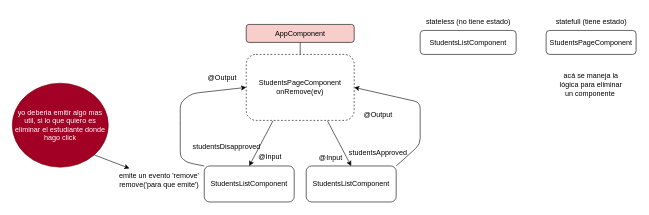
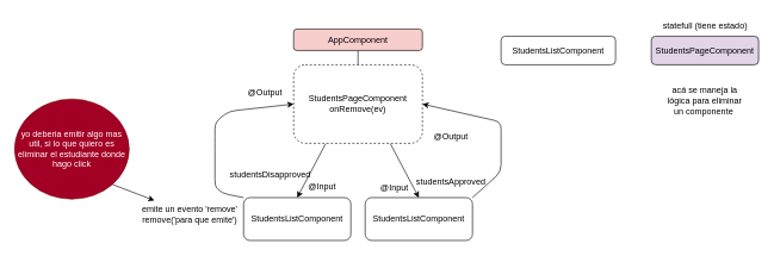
  <mxCell id="0" />
  <mxCell id="1" parent="0" />
  <mxCell id="2" style="edgeStyle=none;html=1;exitX=0.75;exitY=1;exitDx=0;exitDy=0;entryX=0.5;entryY=0;entryDx=0;entryDy=0;" parent="1" source="4" target="6" edge="1"><mxGeometry relative="1" as="geometry" /></mxCell>
  <mxCell id="3" style="edgeStyle=none;html=1;exitX=0.25;exitY=1;exitDx=0;exitDy=0;entryX=0.5;entryY=0;entryDx=0;entryDy=0;" parent="1" source="4" target="12" edge="1"><mxGeometry relative="1" as="geometry" /></mxCell>
  <mxCell id="4" value="StudentsPageComponent&lt;br&gt;onRemove(ev)" style="rounded=1;whiteSpace=wrap;html=1;dashed=1;" parent="1" vertex="1"><mxGeometry x="410" y="90" width="180" height="110" as="geometry" /></mxCell>
  <mxCell id="5" style="edgeStyle=none;html=1;exitX=1;exitY=0;exitDx=0;exitDy=0;entryX=1;entryY=0.5;entryDx=0;entryDy=0;" edge="1" parent="1" source="6" target="4"><mxGeometry relative="1" as="geometry"><Array as="points"><mxPoint x="700" y="240" /><mxPoint x="700" y="170" /></Array></mxGeometry></mxCell>
  <mxCell id="6" value="StudentsListComponent" style="rounded=1;whiteSpace=wrap;html=1;" parent="1" vertex="1"><mxGeometry x="510" y="276" width="150" height="60" as="geometry" /></mxCell>
  <mxCell id="7" style="edgeStyle=none;html=1;exitX=0.5;exitY=1;exitDx=0;exitDy=0;entryX=0.5;entryY=0;entryDx=0;entryDy=0;endArrow=none;" parent="1" source="8" target="4" edge="1"><mxGeometry relative="1" as="geometry" /></mxCell>
  <mxCell id="8" value="AppComponent" style="rounded=1;whiteSpace=wrap;html=1;fillColor=#f8cecc;" parent="1" vertex="1"><mxGeometry x="410" y="40" width="180" height="30" as="geometry" /></mxCell>
  <mxCell id="9" value="studentsApproved" style="text;html=1;strokeColor=none;fillColor=none;align=center;verticalAlign=middle;whiteSpace=wrap;rounded=0;" parent="1" vertex="1"><mxGeometry x="575" y="240" width="110" height="30" as="geometry" /></mxCell>
  <mxCell id="10" value="studentsDisapproved" style="text;html=1;strokeColor=none;fillColor=none;align=center;verticalAlign=middle;whiteSpace=wrap;rounded=0;" parent="1" vertex="1"><mxGeometry x="320" y="230" width="115" height="30" as="geometry" /></mxCell>
  <mxCell id="11" style="edgeStyle=none;html=1;exitX=0;exitY=0;exitDx=0;exitDy=0;entryX=0;entryY=0.5;entryDx=0;entryDy=0;" edge="1" parent="1" source="12" target="4"><mxGeometry relative="1" as="geometry"><Array as="points"><mxPoint y="270" x="310" /><mxPoint x="300" y="260" /><mxPoint x="300" y="200" /><mxPoint x="300" y="170" /><mxPoint x="320" y="155" /></Array></mxGeometry></mxCell>
  <mxCell id="12" value="StudentsListComponent" style="rounded=1;whiteSpace=wrap;html=1;" parent="1" vertex="1"><mxGeometry x="340" y="276" width="150" height="60" as="geometry" /></mxCell>
- <mxCell id="13" value="StudentsPageComponent" style="rounded=1;whiteSpace=wrap;html=1;" parent="1" vertex="1"><mxGeometry x="910" y="50" width="150" height="40" as="geometry" /></mxCell>
+ <mxCell id="13" value="StudentsPageComponent" style="rounded=1;whiteSpace=wrap;html=1;fillColor=#e1d5e7;" parent="1" vertex="1"><mxGeometry x="910" y="50" width="150" height="40" as="geometry" /></mxCell>
  <mxCell id="14" value="statefull (tiene estado)" style="text;html=1;align=center;verticalAlign=middle;resizable=0;points=[];autosize=1;strokeColor=none;fillColor=none;" parent="1" vertex="1"><mxGeometry x="915" width="140" height="30" as="geometry" y="20" /></mxCell>
  <mxCell id="15" value="StudentsListComponent" style="rounded=1;whiteSpace=wrap;html=1;" parent="1" vertex="1"><mxGeometry x="700" y="50" width="160" height="40" as="geometry" /></mxCell>
- <mxCell id="16" value="stateless (no tiene estado)" style="text;html=1;align=center;verticalAlign=middle;resizable=0;points=[];autosize=1;strokeColor=none;fillColor=none;" parent="1" vertex="1"><mxGeometry x="700" width="160" height="30" as="geometry" y="20" /></mxCell>
  <mxCell id="17" value="&lt;span style=&quot;&quot;&gt;acá se maneja la lógica para eliminar un componente&amp;nbsp;&lt;/span&gt;" style="whiteSpace=wrap;html=1;fillColor=default;strokeColor=none;" parent="1" vertex="1"><mxGeometry x="925" y="110" width="120" height="60" as="geometry" /></mxCell>
  <mxCell id="18" value="@Input" style="text;html=1;strokeColor=none;fillColor=none;align=center;verticalAlign=middle;whiteSpace=wrap;rounded=0;" vertex="1" parent="1"><mxGeometry x="521" y="253" width="60" height="18" as="geometry" /></mxCell>
  <mxCell id="19" value="@Input" style="text;html=1;strokeColor=none;fillColor=none;align=center;verticalAlign=middle;whiteSpace=wrap;rounded=0;" vertex="1" parent="1"><mxGeometry x="420" y="252" width="60" height="18" as="geometry" /></mxCell>
  <mxCell id="20" value="@Output" style="text;html=1;strokeColor=none;fillColor=none;align=center;verticalAlign=middle;whiteSpace=wrap;rounded=0;" vertex="1" parent="1"><mxGeometry x="340" y="120" width="60" height="18" as="geometry" /></mxCell>
  <mxCell id="21" value="@Output" style="text;html=1;strokeColor=none;fillColor=none;align=center;verticalAlign=middle;whiteSpace=wrap;rounded=0;" vertex="1" parent="1"><mxGeometry x="600" y="182" width="60" height="18" as="geometry" /></mxCell>
  <mxCell id="22" value="emite un evento 'remove'&lt;br&gt;remove('para que emite')" style="text;html=1;strokeColor=none;fillColor=none;align=center;verticalAlign=middle;whiteSpace=wrap;rounded=0;" vertex="1" parent="1"><mxGeometry x="190" y="280" width="150" height="38" as="geometry" /></mxCell>
  <mxCell id="23" style="edgeStyle=none;html=1;exitX=1;exitY=1;exitDx=0;exitDy=0;" edge="1" parent="1" source="24" target="22"><mxGeometry relative="1" as="geometry" /></mxCell>
  <mxCell id="24" value="yo deberia emitir algo mas util, si lo que quiero es eliminar el estudiante donde hago click" style="ellipse;whiteSpace=wrap;html=1;fillColor=#a20025;fontColor=#ffffff;strokeColor=#6F0000;" vertex="1" parent="1"><mxGeometry x="20" y="138" width="160" height="140" as="geometry" /></mxCell>
